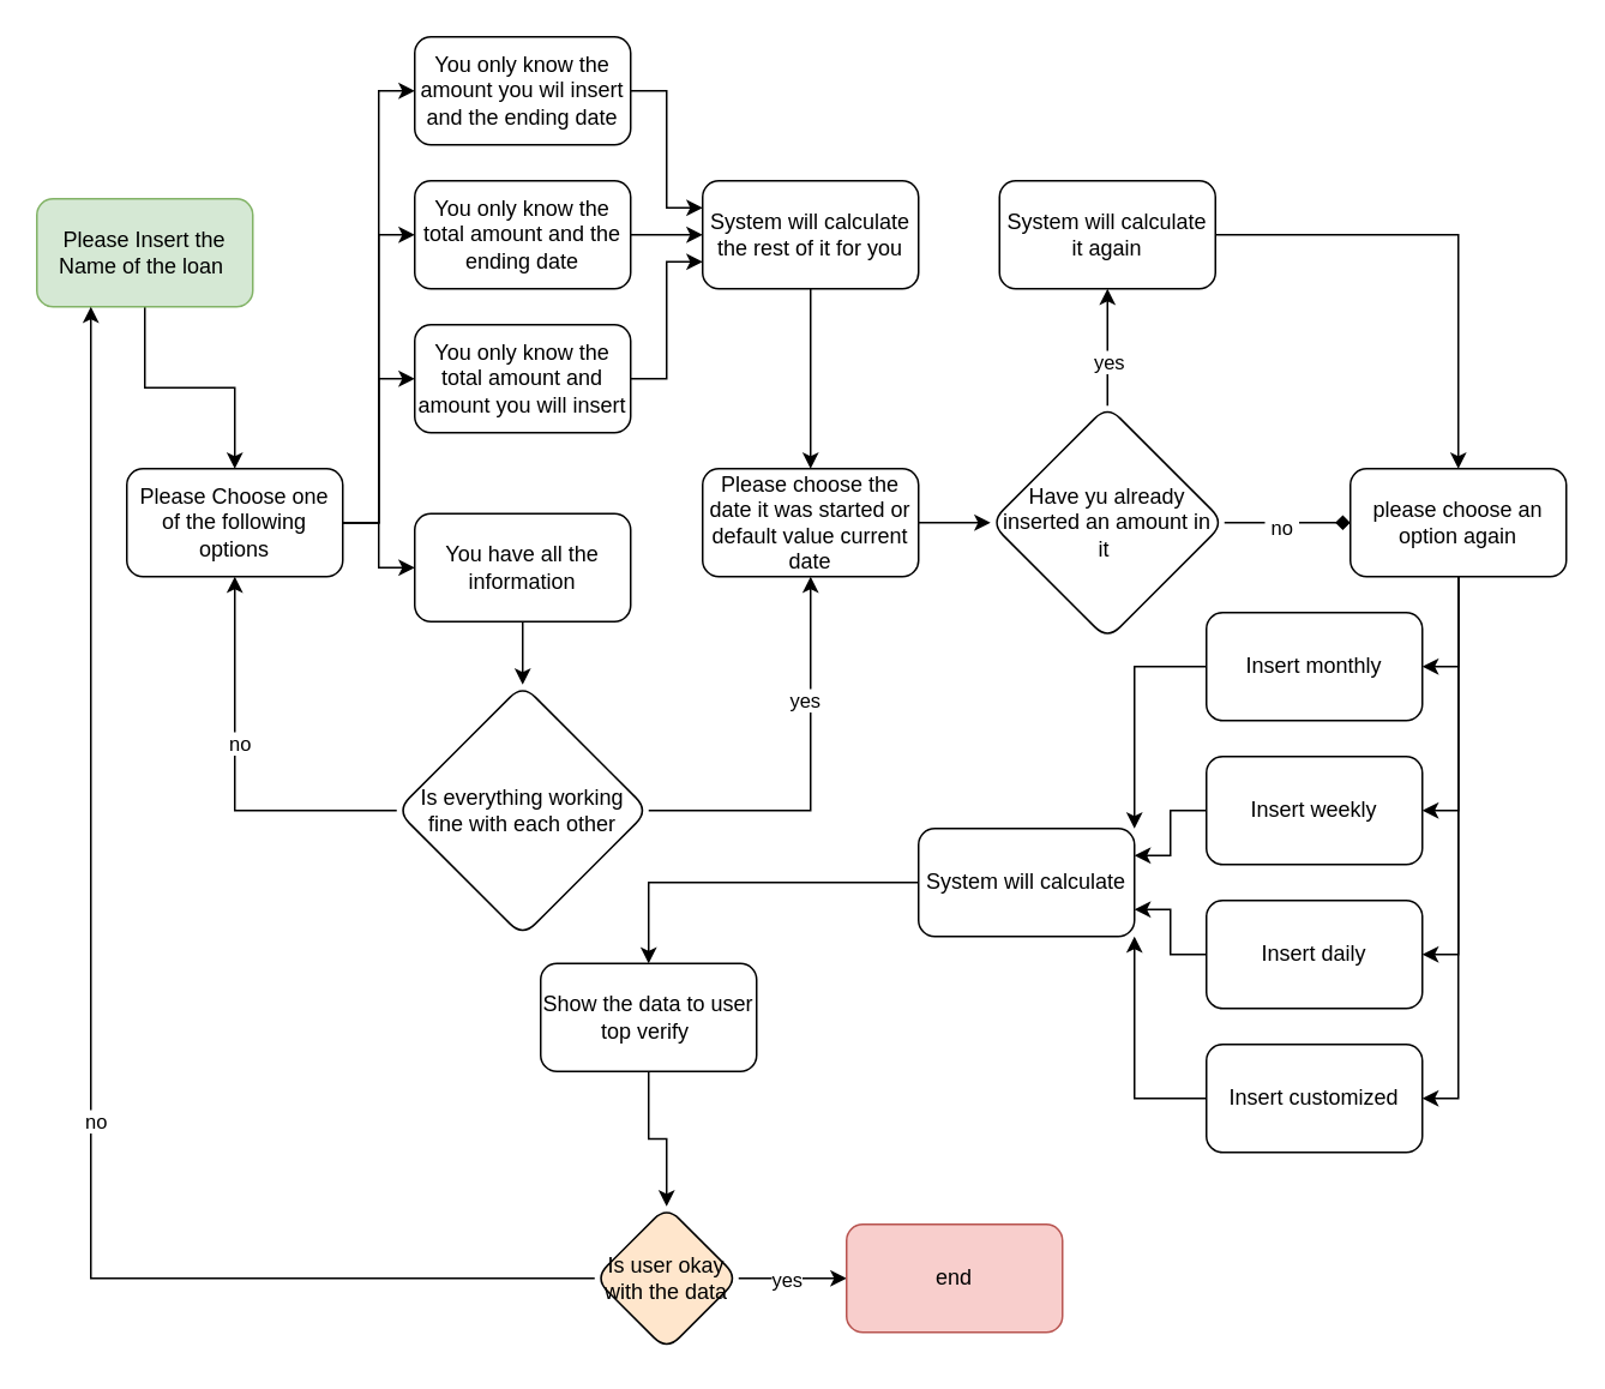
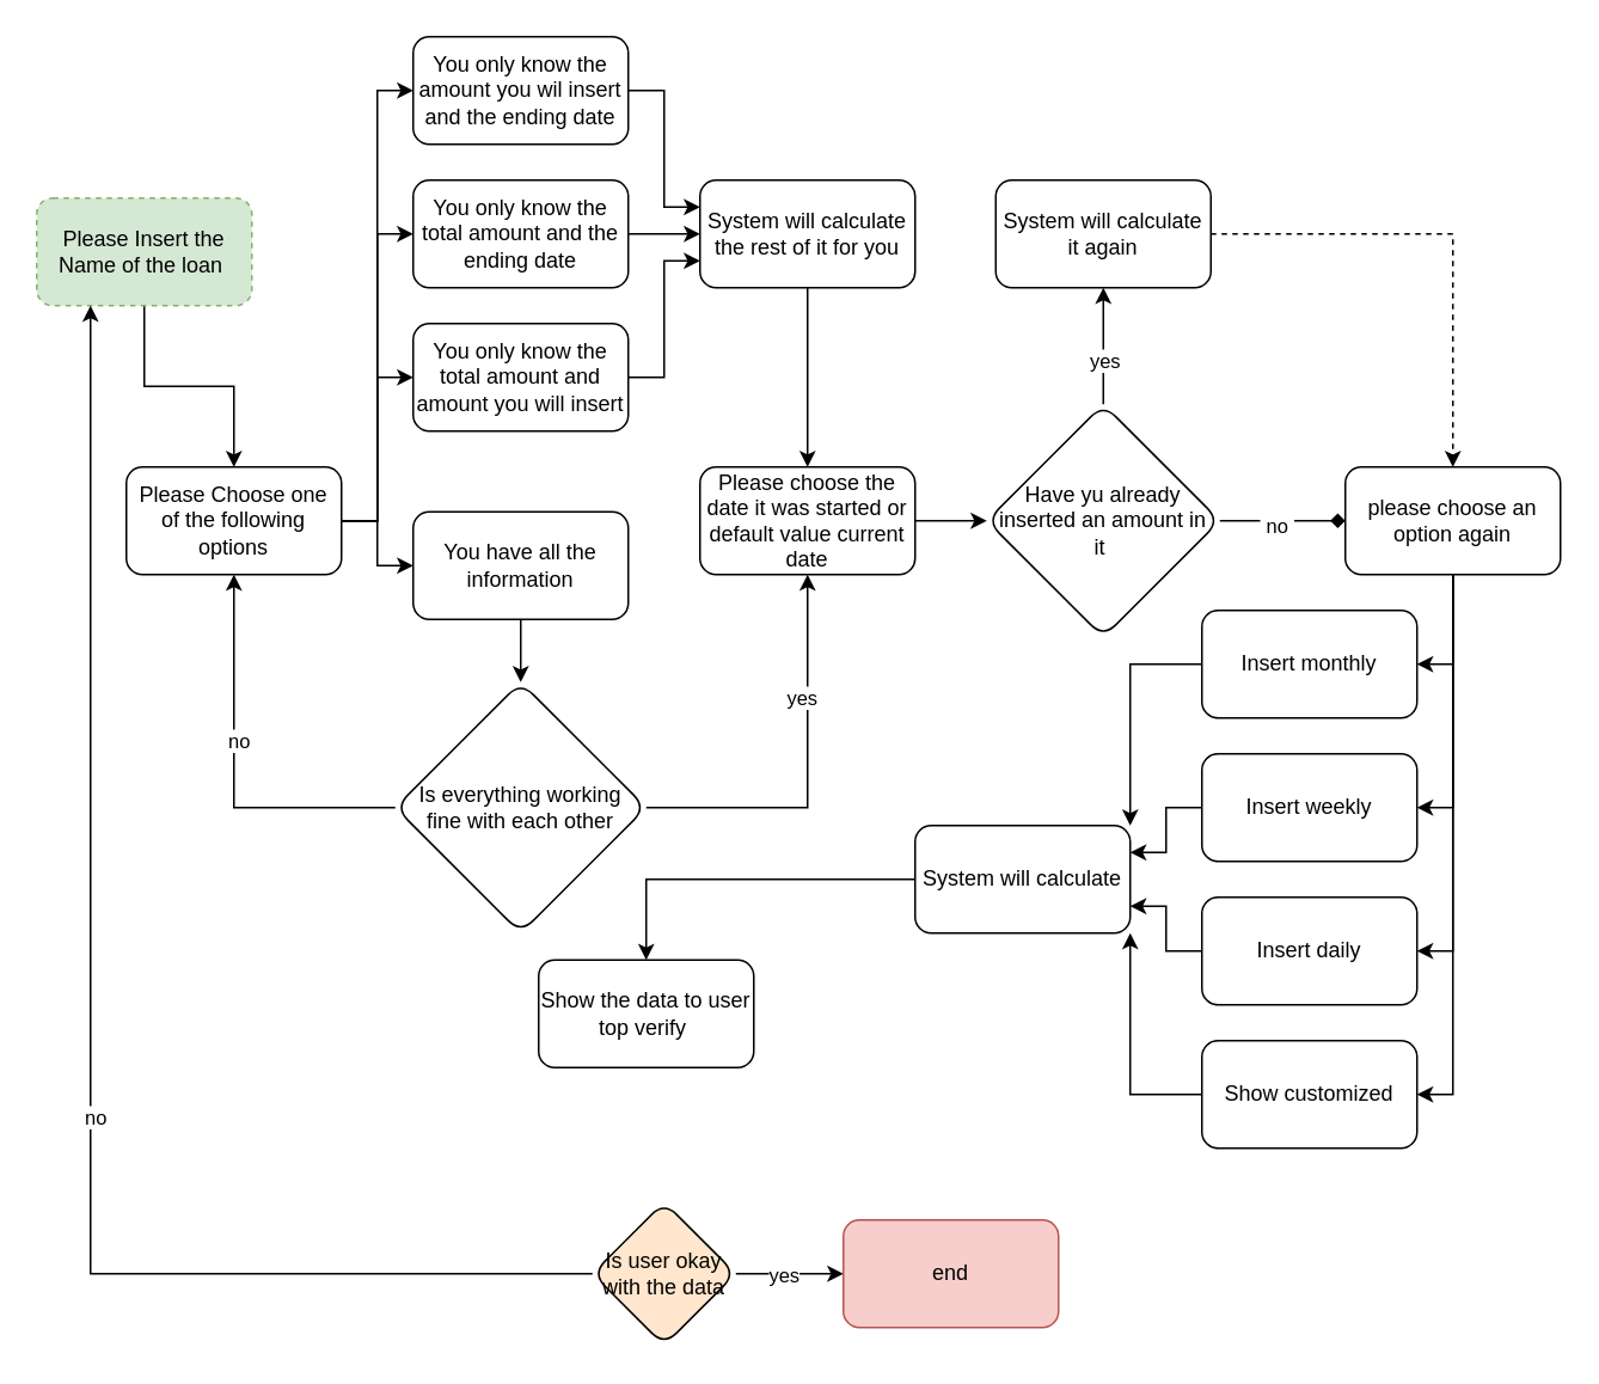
  <mxCell id="0" />
  <mxCell id="1" parent="0" />
  <mxCell id="2" value="" style="edgeStyle=orthogonalEdgeStyle;rounded=0;orthogonalLoop=1;jettySize=auto;html=1;" edge="1" parent="1" source="3" target="8"><mxGeometry relative="1" as="geometry" /></mxCell>
- <mxCell id="3" value="Please Insert the Name of the loan&amp;nbsp;" style="rounded=1;whiteSpace=wrap;html=1;fillColor=#d5e8d4;strokeColor=#82b366;" vertex="1" parent="1"><mxGeometry y="110" width="120" height="60" as="geometry" x="20" /></mxCell>
+ <mxCell id="3" value="Please Insert the Name of the loan&amp;nbsp;" style="rounded=1;whiteSpace=wrap;html=1;fillColor=#d5e8d4;strokeColor=#82b366;dashed=1;" vertex="1" parent="1"><mxGeometry y="110" width="120" height="60" as="geometry" x="20" /></mxCell>
  <mxCell id="4" style="edgeStyle=orthogonalEdgeStyle;rounded=0;orthogonalLoop=1;jettySize=auto;html=1;exitX=1;exitY=0.5;exitDx=0;exitDy=0;entryX=0;entryY=0.5;entryDx=0;entryDy=0;" edge="1" parent="1" source="8" target="10"><mxGeometry relative="1" as="geometry" /></mxCell>
  <mxCell id="5" style="edgeStyle=orthogonalEdgeStyle;rounded=0;orthogonalLoop=1;jettySize=auto;html=1;exitX=1;exitY=0.5;exitDx=0;exitDy=0;entryX=0;entryY=0.5;entryDx=0;entryDy=0;" edge="1" parent="1" source="8" target="12"><mxGeometry relative="1" as="geometry" /></mxCell>
  <mxCell id="6" style="edgeStyle=orthogonalEdgeStyle;rounded=0;orthogonalLoop=1;jettySize=auto;html=1;exitX=1;exitY=0.5;exitDx=0;exitDy=0;entryX=0;entryY=0.5;entryDx=0;entryDy=0;" edge="1" parent="1" source="8" target="14"><mxGeometry relative="1" as="geometry" /></mxCell>
  <mxCell id="7" style="edgeStyle=orthogonalEdgeStyle;rounded=0;orthogonalLoop=1;jettySize=auto;html=1;exitX=1;exitY=0.5;exitDx=0;exitDy=0;entryX=0;entryY=0.5;entryDx=0;entryDy=0;" edge="1" parent="1" source="8" target="16"><mxGeometry relative="1" as="geometry" /></mxCell>
  <mxCell id="8" value="Please Choose one of the following options" style="whiteSpace=wrap;html=1;rounded=1;" vertex="1" parent="1"><mxGeometry x="70" y="260" width="120" height="60" as="geometry" /></mxCell>
  <mxCell id="9" value="" style="edgeStyle=orthogonalEdgeStyle;rounded=0;orthogonalLoop=1;jettySize=auto;html=1;entryX=0;entryY=0.25;entryDx=0;entryDy=0;" edge="1" parent="1" source="10" target="18"><mxGeometry relative="1" as="geometry" /></mxCell>
  <mxCell id="10" value="You only know the amount you wil insert and the ending date" style="whiteSpace=wrap;html=1;rounded=1;" vertex="1" parent="1"><mxGeometry x="230" y="20" width="120" height="60" as="geometry" /></mxCell>
  <mxCell id="11" value="" style="edgeStyle=orthogonalEdgeStyle;rounded=0;orthogonalLoop=1;jettySize=auto;html=1;" edge="1" parent="1" source="12" target="18"><mxGeometry relative="1" as="geometry" /></mxCell>
  <mxCell id="12" value="You only know the total amount and the ending date" style="whiteSpace=wrap;html=1;rounded=1;" vertex="1" parent="1"><mxGeometry x="230" y="100" width="120" height="60" as="geometry" /></mxCell>
  <mxCell id="13" style="edgeStyle=orthogonalEdgeStyle;rounded=0;orthogonalLoop=1;jettySize=auto;html=1;entryX=0;entryY=0.75;entryDx=0;entryDy=0;" edge="1" parent="1" source="14" target="18"><mxGeometry relative="1" as="geometry" /></mxCell>
  <mxCell id="14" value="You only know the total amount and amount you will insert" style="whiteSpace=wrap;html=1;rounded=1;" vertex="1" parent="1"><mxGeometry x="230" y="180" width="120" height="60" as="geometry" /></mxCell>
  <mxCell id="15" value="" style="edgeStyle=orthogonalEdgeStyle;rounded=0;orthogonalLoop=1;jettySize=auto;html=1;" edge="1" parent="1" source="16" target="37"><mxGeometry relative="1" as="geometry" /></mxCell>
  <mxCell id="16" value="You have all the information" style="whiteSpace=wrap;html=1;rounded=1;" vertex="1" parent="1"><mxGeometry x="230" y="285" width="120" height="60" as="geometry" /></mxCell>
  <mxCell id="17" value="" style="edgeStyle=orthogonalEdgeStyle;rounded=0;orthogonalLoop=1;jettySize=auto;html=1;" edge="1" parent="1" source="18" target="20"><mxGeometry relative="1" as="geometry" /></mxCell>
  <mxCell id="18" value="System will calculate the rest of it for you" style="whiteSpace=wrap;html=1;rounded=1;" vertex="1" parent="1"><mxGeometry x="390" y="100" width="120" height="60" as="geometry" /></mxCell>
  <mxCell id="19" value="" style="edgeStyle=orthogonalEdgeStyle;rounded=0;orthogonalLoop=1;jettySize=auto;html=1;" edge="1" parent="1" source="20" target="25"><mxGeometry relative="1" as="geometry" /></mxCell>
  <mxCell id="20" value="Please choose the date it was started or default value current date" style="whiteSpace=wrap;html=1;rounded=1;" vertex="1" parent="1"><mxGeometry x="390" y="260" width="120" height="60" as="geometry" /></mxCell>
  <mxCell id="21" value="" style="edgeStyle=orthogonalEdgeStyle;rounded=0;orthogonalLoop=1;jettySize=auto;html=1;" edge="1" parent="1" source="25" target="27"><mxGeometry relative="1" as="geometry" /></mxCell>
  <mxCell id="22" value="yes" style="edgeLabel;html=1;align=center;verticalAlign=middle;resizable=0;points=[];" vertex="1" connectable="0" parent="21"><mxGeometry x="-0.231" relative="1" as="geometry"><mxPoint as="offset" /></mxGeometry></mxCell>
  <mxCell id="23" value="" style="edgeStyle=orthogonalEdgeStyle;rounded=0;orthogonalLoop=1;jettySize=auto;html=1;endArrow=diamond;" edge="1" parent="1" source="25" target="32"><mxGeometry relative="1" as="geometry" /></mxCell>
  <mxCell id="24" value="&amp;nbsp;no&amp;nbsp;" style="edgeLabel;html=1;align=center;verticalAlign=middle;resizable=0;points=[];" vertex="1" connectable="0" parent="23"><mxGeometry x="-0.114" y="-2" relative="1" as="geometry"><mxPoint as="offset" /></mxGeometry></mxCell>
  <mxCell id="25" value="Have yu already inserted an amount in it&amp;nbsp;" style="rhombus;whiteSpace=wrap;html=1;rounded=1;" vertex="1" parent="1"><mxGeometry x="550" y="225" width="130" height="130" as="geometry" /></mxCell>
- <mxCell id="26" style="edgeStyle=orthogonalEdgeStyle;rounded=0;orthogonalLoop=1;jettySize=auto;html=1;entryX=0.5;entryY=0;entryDx=0;entryDy=0;" edge="1" parent="1" source="27" target="32"><mxGeometry relative="1" as="geometry" /></mxCell>
+ <mxCell id="26" style="edgeStyle=orthogonalEdgeStyle;rounded=0;orthogonalLoop=1;jettySize=auto;html=1;entryX=0.5;entryY=0;entryDx=0;entryDy=0;dashed=1;" edge="1" parent="1" source="27" target="32"><mxGeometry relative="1" as="geometry" /></mxCell>
  <mxCell id="27" value="System will calculate it again" style="whiteSpace=wrap;html=1;rounded=1;" vertex="1" parent="1"><mxGeometry x="555" y="100" width="120" height="60" as="geometry" /></mxCell>
  <mxCell id="28" value="" style="edgeStyle=orthogonalEdgeStyle;rounded=0;orthogonalLoop=1;jettySize=auto;html=1;entryX=1;entryY=0.5;entryDx=0;entryDy=0;" edge="1" parent="1" source="32" target="39"><mxGeometry relative="1" as="geometry" /></mxCell>
  <mxCell id="29" style="edgeStyle=orthogonalEdgeStyle;rounded=0;orthogonalLoop=1;jettySize=auto;html=1;entryX=1;entryY=0.5;entryDx=0;entryDy=0;" edge="1" parent="1" source="32" target="41"><mxGeometry relative="1" as="geometry" /></mxCell>
  <mxCell id="30" style="edgeStyle=orthogonalEdgeStyle;rounded=0;orthogonalLoop=1;jettySize=auto;html=1;entryX=1;entryY=0.5;entryDx=0;entryDy=0;" edge="1" parent="1" source="32" target="43"><mxGeometry relative="1" as="geometry" /></mxCell>
  <mxCell id="31" style="edgeStyle=orthogonalEdgeStyle;rounded=0;orthogonalLoop=1;jettySize=auto;html=1;entryX=1;entryY=0.5;entryDx=0;entryDy=0;" edge="1" parent="1" source="32" target="45"><mxGeometry relative="1" as="geometry" /></mxCell>
  <mxCell id="32" value="please choose an option again" style="whiteSpace=wrap;html=1;rounded=1;" vertex="1" parent="1"><mxGeometry x="750" y="260" width="120" height="60" as="geometry" /></mxCell>
  <mxCell id="33" style="edgeStyle=orthogonalEdgeStyle;rounded=0;orthogonalLoop=1;jettySize=auto;html=1;entryX=0.5;entryY=1;entryDx=0;entryDy=0;" edge="1" parent="1" source="37" target="8"><mxGeometry relative="1" as="geometry" /></mxCell>
  <mxCell id="34" value="no" style="edgeLabel;html=1;align=center;verticalAlign=middle;resizable=0;points=[];" vertex="1" connectable="0" parent="33"><mxGeometry x="0.164" y="-2" relative="1" as="geometry"><mxPoint as="offset" /></mxGeometry></mxCell>
  <mxCell id="35" style="edgeStyle=orthogonalEdgeStyle;rounded=0;orthogonalLoop=1;jettySize=auto;html=1;entryX=0.5;entryY=1;entryDx=0;entryDy=0;" edge="1" parent="1" source="37" target="20"><mxGeometry relative="1" as="geometry" /></mxCell>
  <mxCell id="36" value="yes" style="edgeLabel;html=1;align=center;verticalAlign=middle;resizable=0;points=[];" vertex="1" connectable="0" parent="35"><mxGeometry x="0.382" y="4" relative="1" as="geometry"><mxPoint as="offset" /></mxGeometry></mxCell>
  <mxCell id="37" value="Is everything working &lt;br&gt;fine with each other" style="rhombus;whiteSpace=wrap;html=1;rounded=1;" vertex="1" parent="1"><mxGeometry x="220" y="380" width="140" height="140" as="geometry" /></mxCell>
  <mxCell id="38" value="" style="edgeStyle=orthogonalEdgeStyle;rounded=0;orthogonalLoop=1;jettySize=auto;html=1;entryX=1;entryY=0;entryDx=0;entryDy=0;" edge="1" parent="1" source="39" target="47"><mxGeometry relative="1" as="geometry" /></mxCell>
  <mxCell id="39" value="Insert monthly" style="whiteSpace=wrap;html=1;rounded=1;" vertex="1" parent="1"><mxGeometry x="670" y="340" width="120" height="60" as="geometry" /></mxCell>
  <mxCell id="40" style="edgeStyle=orthogonalEdgeStyle;rounded=0;orthogonalLoop=1;jettySize=auto;html=1;entryX=1;entryY=0.25;entryDx=0;entryDy=0;" edge="1" parent="1" source="41" target="47"><mxGeometry relative="1" as="geometry" /></mxCell>
  <mxCell id="41" value="Insert weekly" style="whiteSpace=wrap;html=1;rounded=1;" vertex="1" parent="1"><mxGeometry x="670" y="420" width="120" height="60" as="geometry" /></mxCell>
  <mxCell id="42" style="edgeStyle=orthogonalEdgeStyle;rounded=0;orthogonalLoop=1;jettySize=auto;html=1;entryX=1;entryY=0.75;entryDx=0;entryDy=0;" edge="1" parent="1" source="43" target="47"><mxGeometry relative="1" as="geometry" /></mxCell>
  <mxCell id="43" value="Insert daily" style="whiteSpace=wrap;html=1;rounded=1;" vertex="1" parent="1"><mxGeometry x="670" y="500" width="120" height="60" as="geometry" /></mxCell>
  <mxCell id="44" style="edgeStyle=orthogonalEdgeStyle;rounded=0;orthogonalLoop=1;jettySize=auto;html=1;entryX=1;entryY=1;entryDx=0;entryDy=0;" edge="1" parent="1" source="45" target="47"><mxGeometry relative="1" as="geometry" /></mxCell>
- <mxCell id="45" value="Insert customized" style="whiteSpace=wrap;html=1;rounded=1;" vertex="1" parent="1"><mxGeometry x="670" y="580" width="120" height="60" as="geometry" /></mxCell>
+ <mxCell id="45" value="Show customized" style="whiteSpace=wrap;html=1;rounded=1;" vertex="1" parent="1"><mxGeometry x="670" y="580" width="120" height="60" as="geometry" /></mxCell>
  <mxCell id="46" value="" style="edgeStyle=orthogonalEdgeStyle;rounded=0;orthogonalLoop=1;jettySize=auto;html=1;" edge="1" parent="1" source="47" target="49"><mxGeometry relative="1" as="geometry" /></mxCell>
  <mxCell id="47" value="System will calculate" style="whiteSpace=wrap;html=1;rounded=1;" vertex="1" parent="1"><mxGeometry x="510" y="460" width="120" height="60" as="geometry" /></mxCell>
- <mxCell id="48" value="" style="edgeStyle=orthogonalEdgeStyle;rounded=0;orthogonalLoop=1;jettySize=auto;html=1;" edge="1" parent="1" source="49" target="54"><mxGeometry relative="1" as="geometry" /></mxCell>
  <mxCell id="49" value="Show the data to user top verify&amp;nbsp;" style="whiteSpace=wrap;html=1;rounded=1;" vertex="1" parent="1"><mxGeometry x="300" y="535" width="120" height="60" as="geometry" /></mxCell>
  <mxCell id="50" value="" style="edgeStyle=orthogonalEdgeStyle;rounded=0;orthogonalLoop=1;jettySize=auto;html=1;" edge="1" parent="1" source="54" target="55"><mxGeometry relative="1" as="geometry" /></mxCell>
  <mxCell id="51" value="yes" style="edgeLabel;html=1;align=center;verticalAlign=middle;resizable=0;points=[];" vertex="1" connectable="0" parent="50"><mxGeometry x="-0.133" relative="1" as="geometry"><mxPoint as="offset" /></mxGeometry></mxCell>
  <mxCell id="52" style="edgeStyle=orthogonalEdgeStyle;rounded=0;orthogonalLoop=1;jettySize=auto;html=1;entryX=0.25;entryY=1;entryDx=0;entryDy=0;" edge="1" parent="1" source="54" target="3"><mxGeometry relative="1" as="geometry"><mxPoint x="100" y="390" as="targetPoint" /></mxGeometry></mxCell>
  <mxCell id="53" value="no" style="edgeLabel;html=1;align=center;verticalAlign=middle;resizable=0;points=[];" vertex="1" connectable="0" parent="52"><mxGeometry x="-0.102" y="-2" relative="1" as="geometry"><mxPoint as="offset" /></mxGeometry></mxCell>
  <mxCell id="54" value="Is user okay with the data" style="rhombus;whiteSpace=wrap;html=1;rounded=1;fillColor=#ffe6cc;" vertex="1" parent="1"><mxGeometry x="330" y="670" width="80" height="80" as="geometry" /></mxCell>
  <mxCell id="55" value="end" style="whiteSpace=wrap;html=1;rounded=1;fillColor=#f8cecc;strokeColor=#b85450;" vertex="1" parent="1"><mxGeometry x="470" y="680" width="120" height="60" as="geometry" /></mxCell>
